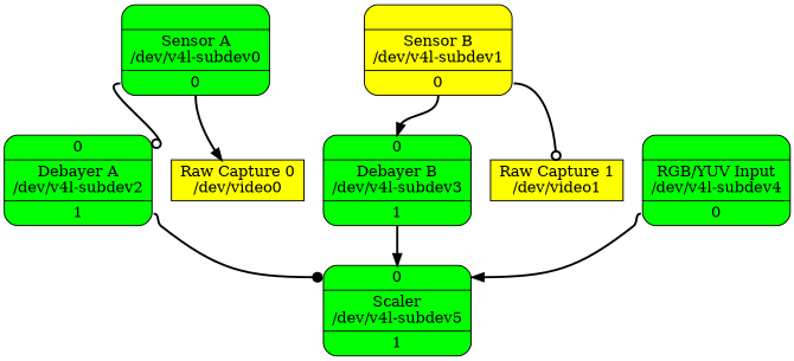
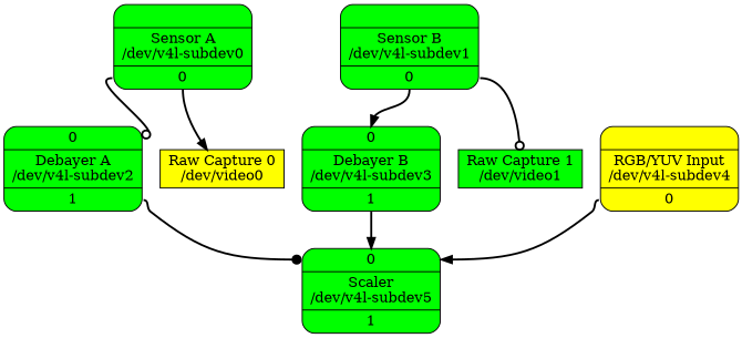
  digraph {
    rankdir=TB
    node [fillcolor=green shape=Mrecord style=filled]
    edge [arrowhead=normal headport=port0 style=bold tailport=port0]
    n1 [label="{{} | Sensor A\n/dev/v4l-subdev0 | {<port0> 0}}"]
    n2 [label="{{<port0> 0} | Debayer A\n/dev/v4l-subdev2 | {<port1> 1}}"]
    n3 [fillcolor=yellow label="Raw Capture 0\n/dev/video0" shape=box]
    n4 [label="{{<port0> 0} | Scaler\n/dev/v4l-subdev5 | {<port1> 1}}"]
-   n5 [fillcolor=yellow label="{{} | Sensor B\n/dev/v4l-subdev1 | {<port0> 0}}"]
+   n5 [label="{{} | Sensor B\n/dev/v4l-subdev1 | {<port0> 0}}"]
    n6 [label="{{<port0> 0} | Debayer B\n/dev/v4l-subdev3 | {<port1> 1}}"]
-   n7 [fillcolor=yellow label="Raw Capture 1\n/dev/video1" shape=box]
-   n8 [label="{{} | RGB/YUV Input\n/dev/v4l-subdev4 | {<port0> 0}}"]
+   n7 [label="Raw Capture 1\n/dev/video1" shape=box]
+   n8 [fillcolor=yellow label="{{} | RGB/YUV Input\n/dev/v4l-subdev4 | {<port0> 0}}"]
    n1 -> n2 [arrowhead=odot]
    n1 -> n3
    n2 -> n4 [arrowhead=dot tailport=port1]
    n5 -> n6
    n5 -> n7 [arrowhead=odot]
    n6 -> n4 [tailport=port1]
    n8 -> n4
  }
